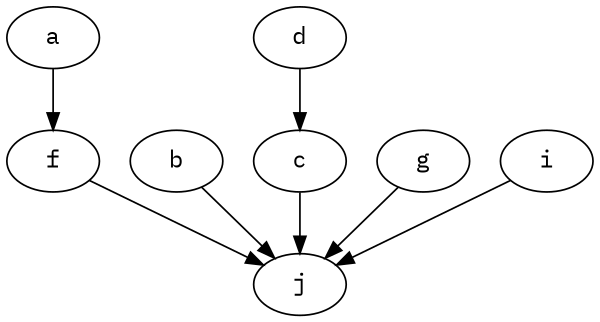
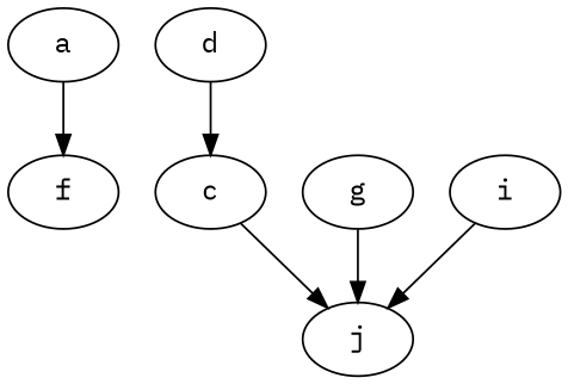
  digraph {
    fontname="IBM Plex Mono"
    node [Weight=2 fontname="IBM Plex Mono"]
    edge [Weight=3 fontname="IBM Plex Mono"]
    a
    f
-   b [Weight=3]
    j
    c [Weight=10]
    d [Weight=4]
    g [Weight=12]
    i [Weight=33]
    a -> f [Weight=4]
-   f -> j [Weight=13]
-   b -> j
    c -> j [Weight=45]
    d -> c [Weight=6]
    g -> j [Weight=7]
    i -> j
  }
